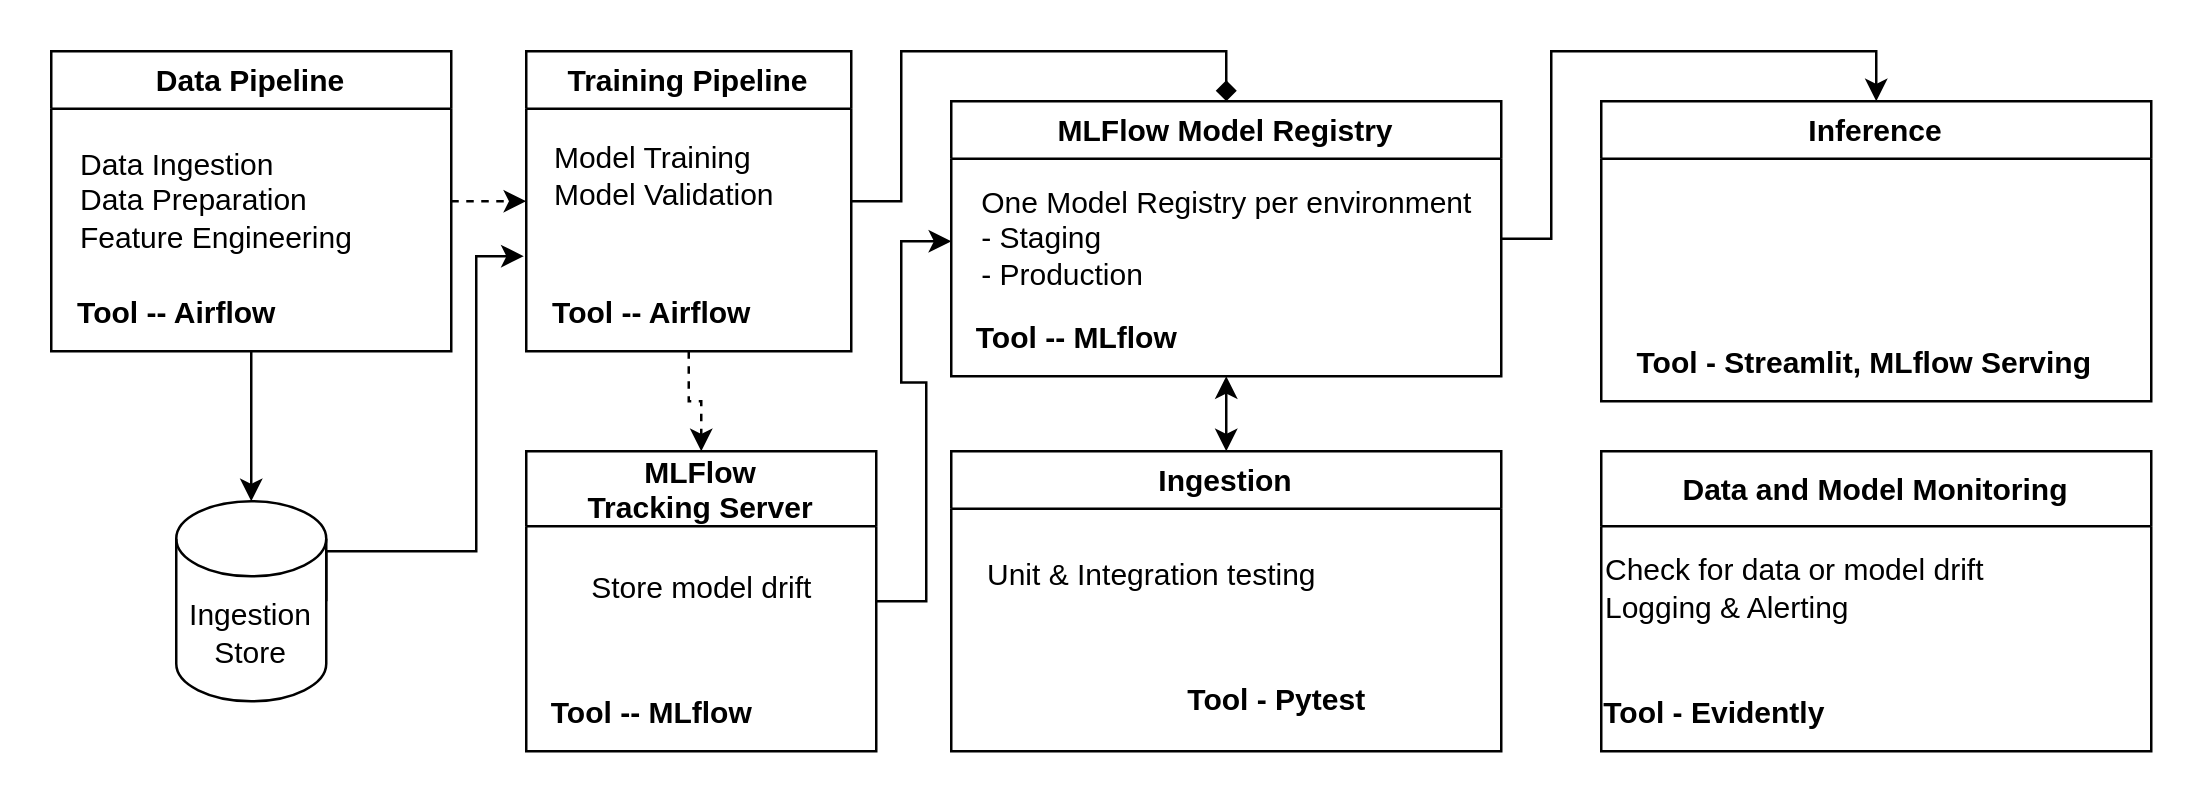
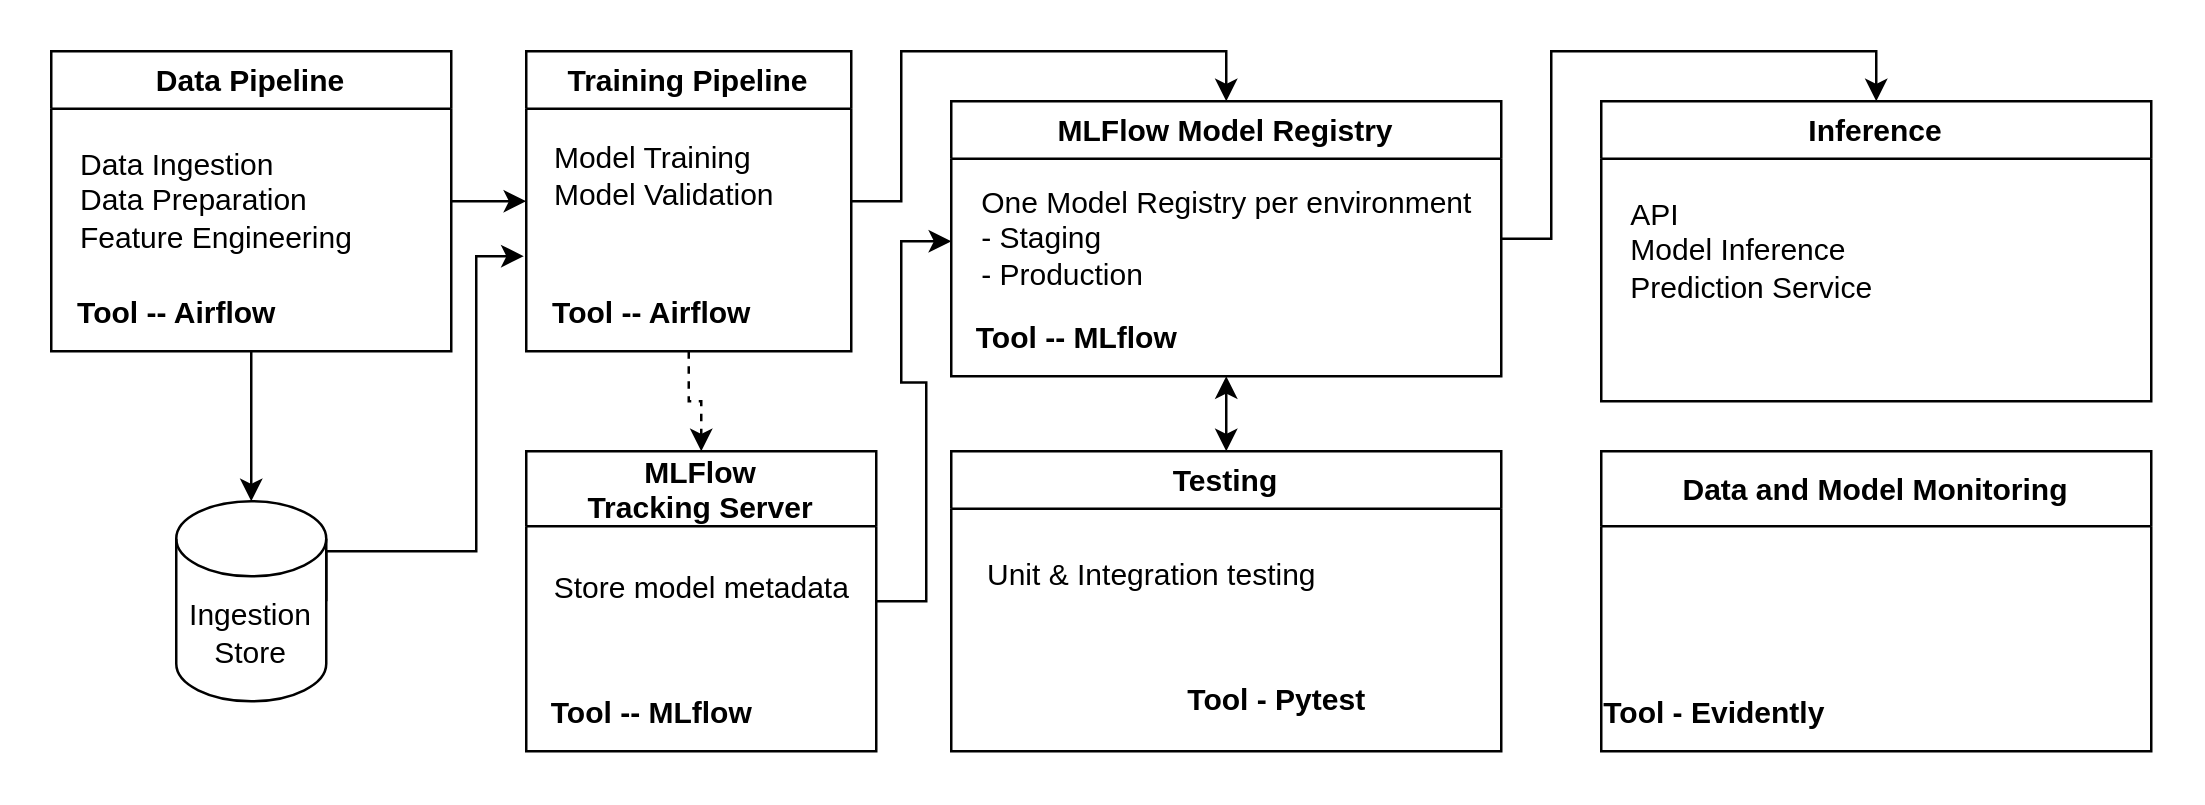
  <mxCell id="0" />
  <mxCell id="1" parent="0" />
- <mxCell id="2" style="edgeStyle=orthogonalEdgeStyle;rounded=0;orthogonalLoop=1;jettySize=auto;html=1;exitX=1;exitY=0.5;exitDx=0;exitDy=0;entryX=0;entryY=0.75;entryDx=0;entryDy=0;entryPerimeter=0;dashed=1;" edge="1" parent="1" source="4" target="10"><mxGeometry relative="1" as="geometry" /></mxCell>
+ <mxCell id="2" style="edgeStyle=orthogonalEdgeStyle;rounded=0;orthogonalLoop=1;jettySize=auto;html=1;exitX=1;exitY=0.5;exitDx=0;exitDy=0;entryX=0;entryY=0.75;entryDx=0;entryDy=0;entryPerimeter=0;" edge="1" parent="1" source="4" target="10"><mxGeometry relative="1" as="geometry" /></mxCell>
  <mxCell id="3" style="edgeStyle=orthogonalEdgeStyle;rounded=0;orthogonalLoop=1;jettySize=auto;html=1;exitX=0.5;exitY=1;exitDx=0;exitDy=0;entryX=0.5;entryY=0;entryDx=0;entryDy=0;entryPerimeter=0;startArrow=none;startFill=0;" edge="1" parent="1" source="4" target="31"><mxGeometry relative="1" as="geometry" /></mxCell>
  <mxCell id="4" value="Data Pipeline" style="swimlane;" vertex="1" parent="1"><mxGeometry x="20" y="20" width="160" height="120" as="geometry" /></mxCell>
  <mxCell id="5" value="Data Ingestion&lt;br&gt;Data Preparation&lt;br&gt;Feature Engineering" style="text;html=1;align=left;verticalAlign=middle;resizable=0;points=[];autosize=1;strokeColor=none;fillColor=none;" vertex="1" parent="4"><mxGeometry x="10" y="30" width="130" height="60" as="geometry" /></mxCell>
  <mxCell id="6" value="&lt;b&gt;Tool -- Airflow&lt;/b&gt;" style="text;html=1;align=center;verticalAlign=middle;resizable=0;points=[];autosize=1;strokeColor=none;fillColor=none;" vertex="1" parent="4"><mxGeometry y="90" width="100" height="30" as="geometry" /></mxCell>
  <mxCell id="7" style="edgeStyle=orthogonalEdgeStyle;rounded=0;orthogonalLoop=1;jettySize=auto;html=1;exitX=0.5;exitY=1;exitDx=0;exitDy=0;entryX=0.5;entryY=0;entryDx=0;entryDy=0;dashed=1;" edge="1" parent="1" source="9" target="22"><mxGeometry relative="1" as="geometry" /></mxCell>
- <mxCell id="8" style="edgeStyle=orthogonalEdgeStyle;rounded=0;orthogonalLoop=1;jettySize=auto;html=1;exitX=1;exitY=0.5;exitDx=0;exitDy=0;entryX=0.5;entryY=0;entryDx=0;entryDy=0;endArrow=diamond;" edge="1" parent="1" source="9" target="27"><mxGeometry relative="1" as="geometry" /></mxCell>
+ <mxCell id="8" style="edgeStyle=orthogonalEdgeStyle;rounded=0;orthogonalLoop=1;jettySize=auto;html=1;exitX=1;exitY=0.5;exitDx=0;exitDy=0;entryX=0.5;entryY=0;entryDx=0;entryDy=0;" edge="1" parent="1" source="9" target="27"><mxGeometry relative="1" as="geometry" /></mxCell>
  <mxCell id="9" value="Training Pipeline" style="swimlane;" vertex="1" parent="1"><mxGeometry x="210" y="20" width="130" height="120" as="geometry" /></mxCell>
  <mxCell id="10" value="&lt;div style=&quot;text-align: left;&quot;&gt;&lt;span style=&quot;background-color: initial;&quot;&gt;Model Training&lt;/span&gt;&lt;/div&gt;&lt;div style=&quot;text-align: left;&quot;&gt;&lt;span style=&quot;background-color: initial;&quot;&gt;Model Validation&lt;/span&gt;&lt;/div&gt;" style="text;html=1;align=center;verticalAlign=middle;resizable=0;points=[];autosize=1;strokeColor=none;fillColor=none;" vertex="1" parent="9"><mxGeometry y="30" width="110" height="40" as="geometry" /></mxCell>
  <mxCell id="11" value="&lt;b&gt;Tool -- Airflow&lt;/b&gt;" style="text;html=1;align=center;verticalAlign=middle;resizable=0;points=[];autosize=1;strokeColor=none;fillColor=none;" vertex="1" parent="9"><mxGeometry y="90" width="100" height="30" as="geometry" /></mxCell>
- <mxCell id="12" value="Ingestion" style="swimlane;" vertex="1" parent="1"><mxGeometry x="380" y="180" width="220" height="120" as="geometry" /></mxCell>
+ <mxCell id="12" value="Testing" style="swimlane;" vertex="1" parent="1"><mxGeometry x="380" y="180" width="220" height="120" as="geometry" /></mxCell>
  <mxCell id="13" value="&lt;b&gt;Tool - Pytest&lt;/b&gt;" style="text;html=1;align=center;verticalAlign=middle;resizable=0;points=[];autosize=1;strokeColor=none;fillColor=none;" vertex="1" parent="12"><mxGeometry x="85" y="85" width="90" height="30" as="geometry" /></mxCell>
  <mxCell id="14" value="Unit &amp;amp; Integration testing" style="text;html=1;align=center;verticalAlign=middle;resizable=0;points=[];autosize=1;strokeColor=none;fillColor=none;" vertex="1" parent="12"><mxGeometry x="5" y="35" width="150" height="30" as="geometry" /></mxCell>
  <mxCell id="15" value="Inference" style="swimlane;" vertex="1" parent="1"><mxGeometry x="640" y="40" width="220" height="120" as="geometry" /></mxCell>
- <mxCell id="17" value="&lt;b&gt;Tool - Streamlit, MLflow Serving&lt;/b&gt;" style="text;html=1;align=center;verticalAlign=middle;resizable=0;points=[];autosize=1;strokeColor=none;fillColor=none;" vertex="1" parent="15"><mxGeometry y="90" width="210" height="30" as="geometry" /></mxCell>
+ <mxCell id="16" value="&lt;div style=&quot;text-align: left;&quot;&gt;&lt;span style=&quot;background-color: initial;&quot;&gt;API&lt;/span&gt;&lt;/div&gt;&lt;div style=&quot;text-align: left;&quot;&gt;&lt;span style=&quot;background-color: initial;&quot;&gt;Model Inference&lt;/span&gt;&lt;/div&gt;&lt;div style=&quot;text-align: left;&quot;&gt;&lt;span style=&quot;background-color: initial;&quot;&gt;Prediction Service&lt;/span&gt;&lt;/div&gt;" style="text;html=1;align=center;verticalAlign=middle;resizable=0;points=[];autosize=1;strokeColor=none;fillColor=none;" vertex="1" parent="15"><mxGeometry y="30" width="120" height="60" as="geometry" /></mxCell>
  <mxCell id="18" value="Data and Model Monitoring" style="swimlane;startSize=30;" vertex="1" parent="1"><mxGeometry x="640" y="180" width="220" height="120" as="geometry" /></mxCell>
- <mxCell id="19" value="Check for data or model drift&lt;br&gt;Logging &amp;amp; Alerting&amp;nbsp;" style="text;html=1;align=left;verticalAlign=middle;resizable=0;points=[];autosize=1;strokeColor=none;fillColor=none;" vertex="1" parent="18"><mxGeometry y="35" width="170" height="40" as="geometry" /></mxCell>
  <mxCell id="20" value="&lt;b&gt;Tool - Evidently&lt;/b&gt;" style="text;html=1;align=center;verticalAlign=middle;resizable=0;points=[];autosize=1;strokeColor=none;fillColor=none;" vertex="1" parent="18"><mxGeometry x="-10" y="90" width="110" height="30" as="geometry" /></mxCell>
  <mxCell id="21" style="edgeStyle=orthogonalEdgeStyle;rounded=0;orthogonalLoop=1;jettySize=auto;html=1;exitX=1;exitY=0.5;exitDx=0;exitDy=0;entryX=0;entryY=0.517;entryDx=0;entryDy=0;entryPerimeter=0;" edge="1" parent="1" source="22" target="29"><mxGeometry relative="1" as="geometry" /></mxCell>
  <mxCell id="22" value="MLFlow &#10;Tracking Server" style="swimlane;startSize=30;" vertex="1" parent="1"><mxGeometry x="210" y="180" width="140" height="120" as="geometry" /></mxCell>
  <mxCell id="23" value="&lt;b&gt;Tool -- MLflow&lt;/b&gt;" style="text;html=1;align=center;verticalAlign=middle;resizable=0;points=[];autosize=1;strokeColor=none;fillColor=none;" vertex="1" parent="22"><mxGeometry y="90" width="100" height="30" as="geometry" /></mxCell>
- <mxCell id="24" value="Store model drift" style="text;html=1;align=center;verticalAlign=middle;resizable=0;points=[];autosize=1;strokeColor=none;fillColor=none;" vertex="1" parent="22"><mxGeometry y="40" width="140" height="30" as="geometry" /></mxCell>
+ <mxCell id="24" value="Store model metadata" style="text;html=1;align=center;verticalAlign=middle;resizable=0;points=[];autosize=1;strokeColor=none;fillColor=none;" vertex="1" parent="22"><mxGeometry y="40" width="140" height="30" as="geometry" /></mxCell>
  <mxCell id="25" style="edgeStyle=orthogonalEdgeStyle;rounded=0;orthogonalLoop=1;jettySize=auto;html=1;exitX=0.5;exitY=1;exitDx=0;exitDy=0;entryX=0.5;entryY=0;entryDx=0;entryDy=0;startArrow=classic;startFill=1;" edge="1" parent="1" source="27" target="12"><mxGeometry relative="1" as="geometry" /></mxCell>
  <mxCell id="26" style="edgeStyle=orthogonalEdgeStyle;rounded=0;orthogonalLoop=1;jettySize=auto;html=1;exitX=1;exitY=0.5;exitDx=0;exitDy=0;entryX=0.5;entryY=0;entryDx=0;entryDy=0;startArrow=none;startFill=0;" edge="1" parent="1" source="27" target="15"><mxGeometry relative="1" as="geometry" /></mxCell>
  <mxCell id="27" value="MLFlow Model Registry" style="swimlane;" vertex="1" parent="1"><mxGeometry x="380" y="40" width="220" height="110" as="geometry" /></mxCell>
  <mxCell id="28" value="&lt;b&gt;Tool -- MLflow&lt;/b&gt;" style="text;html=1;align=center;verticalAlign=middle;resizable=0;points=[];autosize=1;strokeColor=none;fillColor=none;" vertex="1" parent="27"><mxGeometry y="80" width="100" height="30" as="geometry" /></mxCell>
  <mxCell id="29" value="&lt;div style=&quot;text-align: left;&quot;&gt;&lt;span style=&quot;background-color: initial;&quot;&gt;One Model Registry per environment&lt;/span&gt;&lt;/div&gt;&lt;div style=&quot;text-align: left;&quot;&gt;&lt;span style=&quot;background-color: initial;&quot;&gt;- Staging&lt;/span&gt;&lt;/div&gt;&lt;div style=&quot;text-align: left;&quot;&gt;&lt;span style=&quot;background-color: initial;&quot;&gt;- Production&lt;/span&gt;&lt;/div&gt;" style="text;html=1;align=center;verticalAlign=middle;resizable=0;points=[];autosize=1;strokeColor=none;fillColor=none;" vertex="1" parent="27"><mxGeometry y="25" width="220" height="60" as="geometry" /></mxCell>
  <mxCell id="30" style="edgeStyle=orthogonalEdgeStyle;rounded=0;orthogonalLoop=1;jettySize=auto;html=1;exitX=1;exitY=0.5;exitDx=0;exitDy=0;exitPerimeter=0;entryX=-0.01;entryY=-0.267;entryDx=0;entryDy=0;entryPerimeter=0;startArrow=none;startFill=0;" edge="1" parent="1" source="31" target="11"><mxGeometry relative="1" as="geometry"><Array as="points"><mxPoint x="190" y="220" /><mxPoint x="190" y="102" /></Array></mxGeometry></mxCell>
  <mxCell id="31" value="Ingestion Store" style="shape=cylinder3;whiteSpace=wrap;html=1;boundedLbl=1;backgroundOutline=1;size=15;" vertex="1" parent="1"><mxGeometry x="70" y="200" width="60" height="80" as="geometry" /></mxCell>
